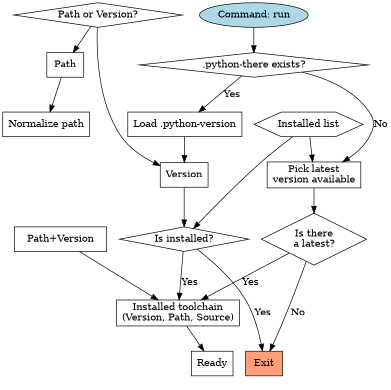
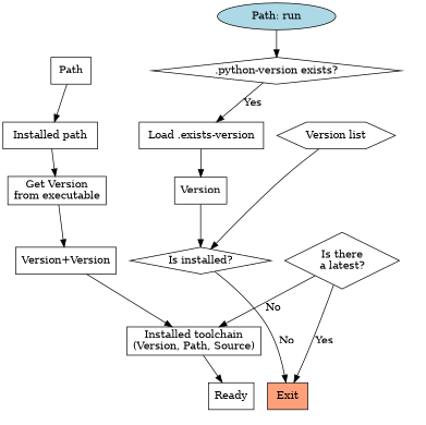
  digraph {
    node [shape=rectangle]
    n1 [fillcolor=lightsalmon label=Exit style=filled]
    n2 [label=Ready]
-   n3 [fillcolor=lightblue label="Command: run" shape=oval style=filled]
-   n4 [label=".python-there exists?" shape=diamond]
-   n5 [label="Pick latest\nversion available"]
-   n6 [label="Load .python-version"]
-   n7 [label="Installed list" shape=hexagon]
+   n3 [fillcolor=lightblue label="Path: run" shape=oval style=filled]
+   n4 [label=".python-version exists?" shape=diamond]
+   n6 [label="Load .exists-version"]
+   n7 [label="Version list" shape=hexagon]
    n8 [label="Is installed?" shape=diamond]
    n9 [label="Is there\na latest?" shape=diamond]
    n10 [label="Installed toolchain\n(Version, Path, Source)"]
    n11 [label=Version]
-   n12 [label="Path or Version?" shape=diamond]
    n13 [label=Path]
-   n14 [label="Normalize path"]
-   n16 [label="Path+Version"]
+   n14 [label="Installed path"]
+   n15 [label="Get Version\nfrom executable"]
+   n16 [label="Version+Version"]
    subgraph cluster_1 {
      color=none
      n1
      n2
    }
    n3 -> n4
-   n4 -> n5 [label=No]
    n4 -> n6 [label=Yes]
-   n5 -> n9
    n6 -> n11
-   n7 -> n5
    n7 -> n8
-   n8 -> n1 [label=Yes]
-   n8 -> n10 [label=Yes]
-   n9 -> n1 [label=No]
-   n9 -> n10 [label=Yes]
+   n8 -> n1 [label=No]
+   n9 -> n1 [label=Yes]
+   n9 -> n10 [label=No]
    n10 -> n2
    n11 -> n8
-   n12 -> n11
-   n12 -> n13
    n13 -> n14
+   n14 -> n15
+   n15 -> n16
    n16 -> n10
  }
